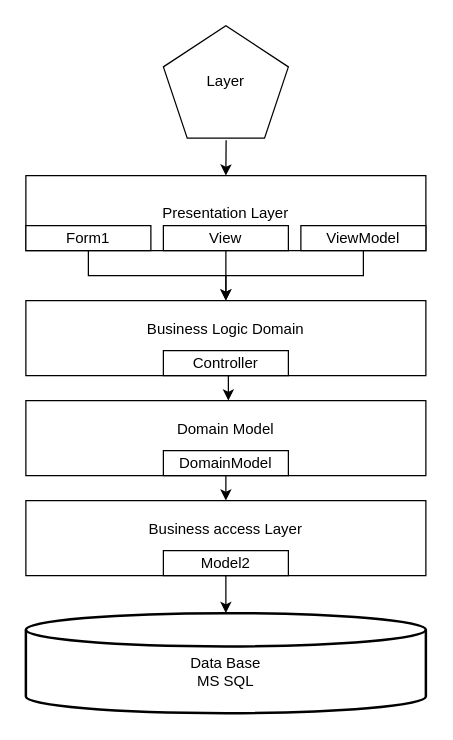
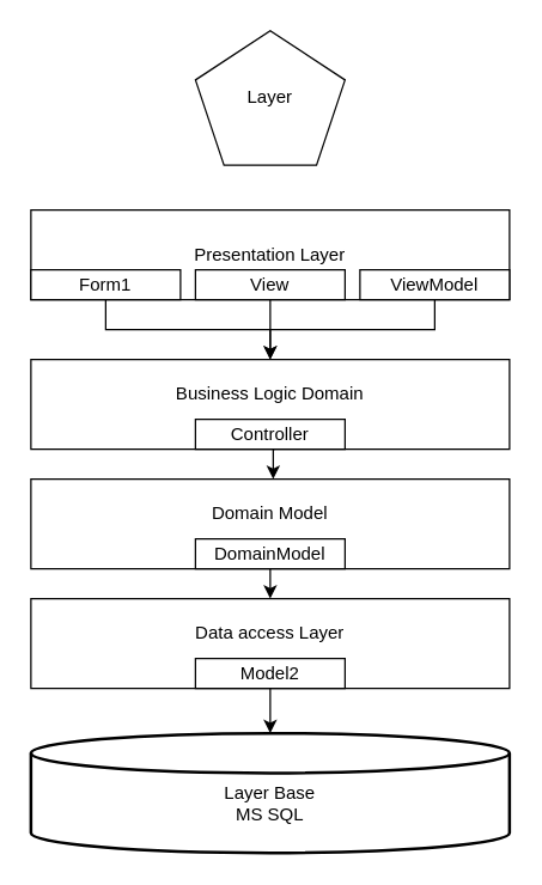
  <mxCell id="0" />
  <mxCell id="1" parent="0" />
- <mxCell id="2" value="&lt;br&gt;Data Base&lt;br&gt;MS SQL" style="strokeWidth=2;html=1;shape=mxgraph.flowchart.database;whiteSpace=wrap;" vertex="1" parent="1"><mxGeometry x="20" y="490" width="320" height="80" as="geometry" /></mxCell>
+ <mxCell id="2" value="&lt;br&gt;Layer Base&lt;br&gt;MS SQL" style="strokeWidth=2;html=1;shape=mxgraph.flowchart.database;whiteSpace=wrap;" vertex="1" parent="1"><mxGeometry x="20" y="490" width="320" height="80" as="geometry" /></mxCell>
  <mxCell id="3" value="Layer" style="whiteSpace=wrap;html=1;shape=mxgraph.basic.pentagon" vertex="1" parent="1"><mxGeometry x="130" y="20" width="100" height="90" as="geometry" /></mxCell>
  <mxCell id="4" value="" style="edgeStyle=orthogonalEdgeStyle;rounded=0;orthogonalLoop=1;jettySize=auto;html=1;" edge="1" parent="1" source="5" target="2"><mxGeometry relative="1" as="geometry" /></mxCell>
- <mxCell id="5" value="Business access Layer&lt;br&gt;&lt;br&gt;" style="rounded=0;whiteSpace=wrap;html=1;" vertex="1" parent="1"><mxGeometry x="20" y="400" width="320" height="60" as="geometry" /></mxCell>
+ <mxCell id="5" value="Data access Layer&lt;br&gt;&lt;br&gt;" style="rounded=0;whiteSpace=wrap;html=1;" vertex="1" parent="1"><mxGeometry x="20" y="400" width="320" height="60" as="geometry" /></mxCell>
  <mxCell id="6" value="" style="edgeStyle=orthogonalEdgeStyle;rounded=0;orthogonalLoop=1;jettySize=auto;html=1;" edge="1" parent="1" source="7"><mxGeometry relative="1" as="geometry"><mxPoint x="180" y="400" as="targetPoint" /></mxGeometry></mxCell>
  <mxCell id="7" value="Domain Model&lt;br&gt;&lt;br&gt;" style="rounded=0;whiteSpace=wrap;html=1;" vertex="1" parent="1"><mxGeometry x="20" y="320" width="320" height="60" as="geometry" /></mxCell>
  <mxCell id="8" value="" style="edgeStyle=orthogonalEdgeStyle;rounded=0;orthogonalLoop=1;jettySize=auto;html=1;" edge="1" parent="1"><mxGeometry relative="1" as="geometry"><mxPoint x="183" y="300" as="sourcePoint" /><mxPoint x="182" y="320" as="targetPoint" /><Array as="points"><mxPoint x="182" y="300" /></Array></mxGeometry></mxCell>
  <mxCell id="9" value="Business Logic Domain&lt;br&gt;&lt;br&gt;" style="rounded=0;whiteSpace=wrap;html=1;" vertex="1" parent="1"><mxGeometry x="20" y="240" width="320" height="60" as="geometry" /></mxCell>
  <mxCell id="10" value="Presentation Layer" style="rounded=0;whiteSpace=wrap;html=1;" vertex="1" parent="1"><mxGeometry x="20" y="140" width="320" height="60" as="geometry" /></mxCell>
  <mxCell id="11" value="" style="edgeStyle=orthogonalEdgeStyle;rounded=0;orthogonalLoop=1;jettySize=auto;html=1;" edge="1" parent="1" source="12"><mxGeometry relative="1" as="geometry"><mxPoint x="180" y="240" as="targetPoint" /><Array as="points"><mxPoint x="70" y="220" /><mxPoint x="180" y="220" /></Array></mxGeometry></mxCell>
  <mxCell id="12" value="Form1" style="rounded=0;whiteSpace=wrap;html=1;" vertex="1" parent="1"><mxGeometry x="20" y="180" width="100" height="20" as="geometry" /></mxCell>
  <mxCell id="13" value="View&lt;span style=&quot;color: rgba(0 , 0 , 0 , 0) ; font-family: monospace ; font-size: 0px&quot;&gt;%3CmxGraphModel%3E%3Croot%3E%3CmxCell%20id%3D%220%22%2F%3E%3CmxCell%20id%3D%221%22%20parent%3D%220%22%2F%3E%3CmxCell%20id%3D%222%22%20value%3D%22Form1%22%20style%3D%22rounded%3D0%3BwhiteSpace%3Dwrap%3Bhtml%3D1%3B%22%20vertex%3D%221%22%20parent%3D%221%22%3E%3CmxGeometry%20x%3D%22280%22%20y%3D%22160%22%20width%3D%22100%22%20height%3D%2220%22%20as%3D%22geometry%22%2F%3E%3C%2FmxCell%3E%3C%2Froot%3E%3C%2FmxGraphModel%3E&lt;/span&gt;" style="rounded=0;whiteSpace=wrap;html=1;" vertex="1" parent="1"><mxGeometry x="130" y="180" width="100" height="20" as="geometry" /></mxCell>
  <mxCell id="14" value="" style="edgeStyle=orthogonalEdgeStyle;rounded=0;orthogonalLoop=1;jettySize=auto;html=1;" edge="1" parent="1" source="15"><mxGeometry relative="1" as="geometry"><mxPoint x="180" y="240" as="targetPoint" /><Array as="points"><mxPoint x="290" y="220" /><mxPoint x="180" y="220" /></Array></mxGeometry></mxCell>
  <mxCell id="15" value="ViewModel" style="rounded=0;whiteSpace=wrap;html=1;" vertex="1" parent="1"><mxGeometry x="240" y="180" width="100" height="20" as="geometry" /></mxCell>
  <mxCell id="16" value="Controller" style="rounded=0;whiteSpace=wrap;html=1;" vertex="1" parent="1"><mxGeometry x="130" y="280" width="100" height="20" as="geometry" /></mxCell>
  <mxCell id="17" value="DomainModel" style="rounded=0;whiteSpace=wrap;html=1;" vertex="1" parent="1"><mxGeometry x="130" y="360" width="100" height="20" as="geometry" /></mxCell>
  <mxCell id="18" value="Model2" style="rounded=0;whiteSpace=wrap;html=1;" vertex="1" parent="1"><mxGeometry x="130" y="440" width="100" height="20" as="geometry" /></mxCell>
- <mxCell id="19" value="" style="endArrow=classic;html=1;rounded=0;exitX=0.502;exitY=1.018;exitDx=0;exitDy=0;exitPerimeter=0;entryX=0.5;entryY=0;entryDx=0;entryDy=0;" edge="1" parent="1" source="3" target="10"><mxGeometry width="50" height="50" relative="1" as="geometry"><mxPoint x="160" y="320" as="sourcePoint" /><mxPoint x="210" y="270" as="targetPoint" /></mxGeometry></mxCell>
  <mxCell id="20" value="" style="endArrow=none;html=1;rounded=0;entryX=0.5;entryY=1;entryDx=0;entryDy=0;" edge="1" parent="1" target="13"><mxGeometry width="50" height="50" relative="1" as="geometry"><mxPoint x="180" y="220" as="sourcePoint" /><mxPoint x="190" y="220" as="targetPoint" /></mxGeometry></mxCell>
